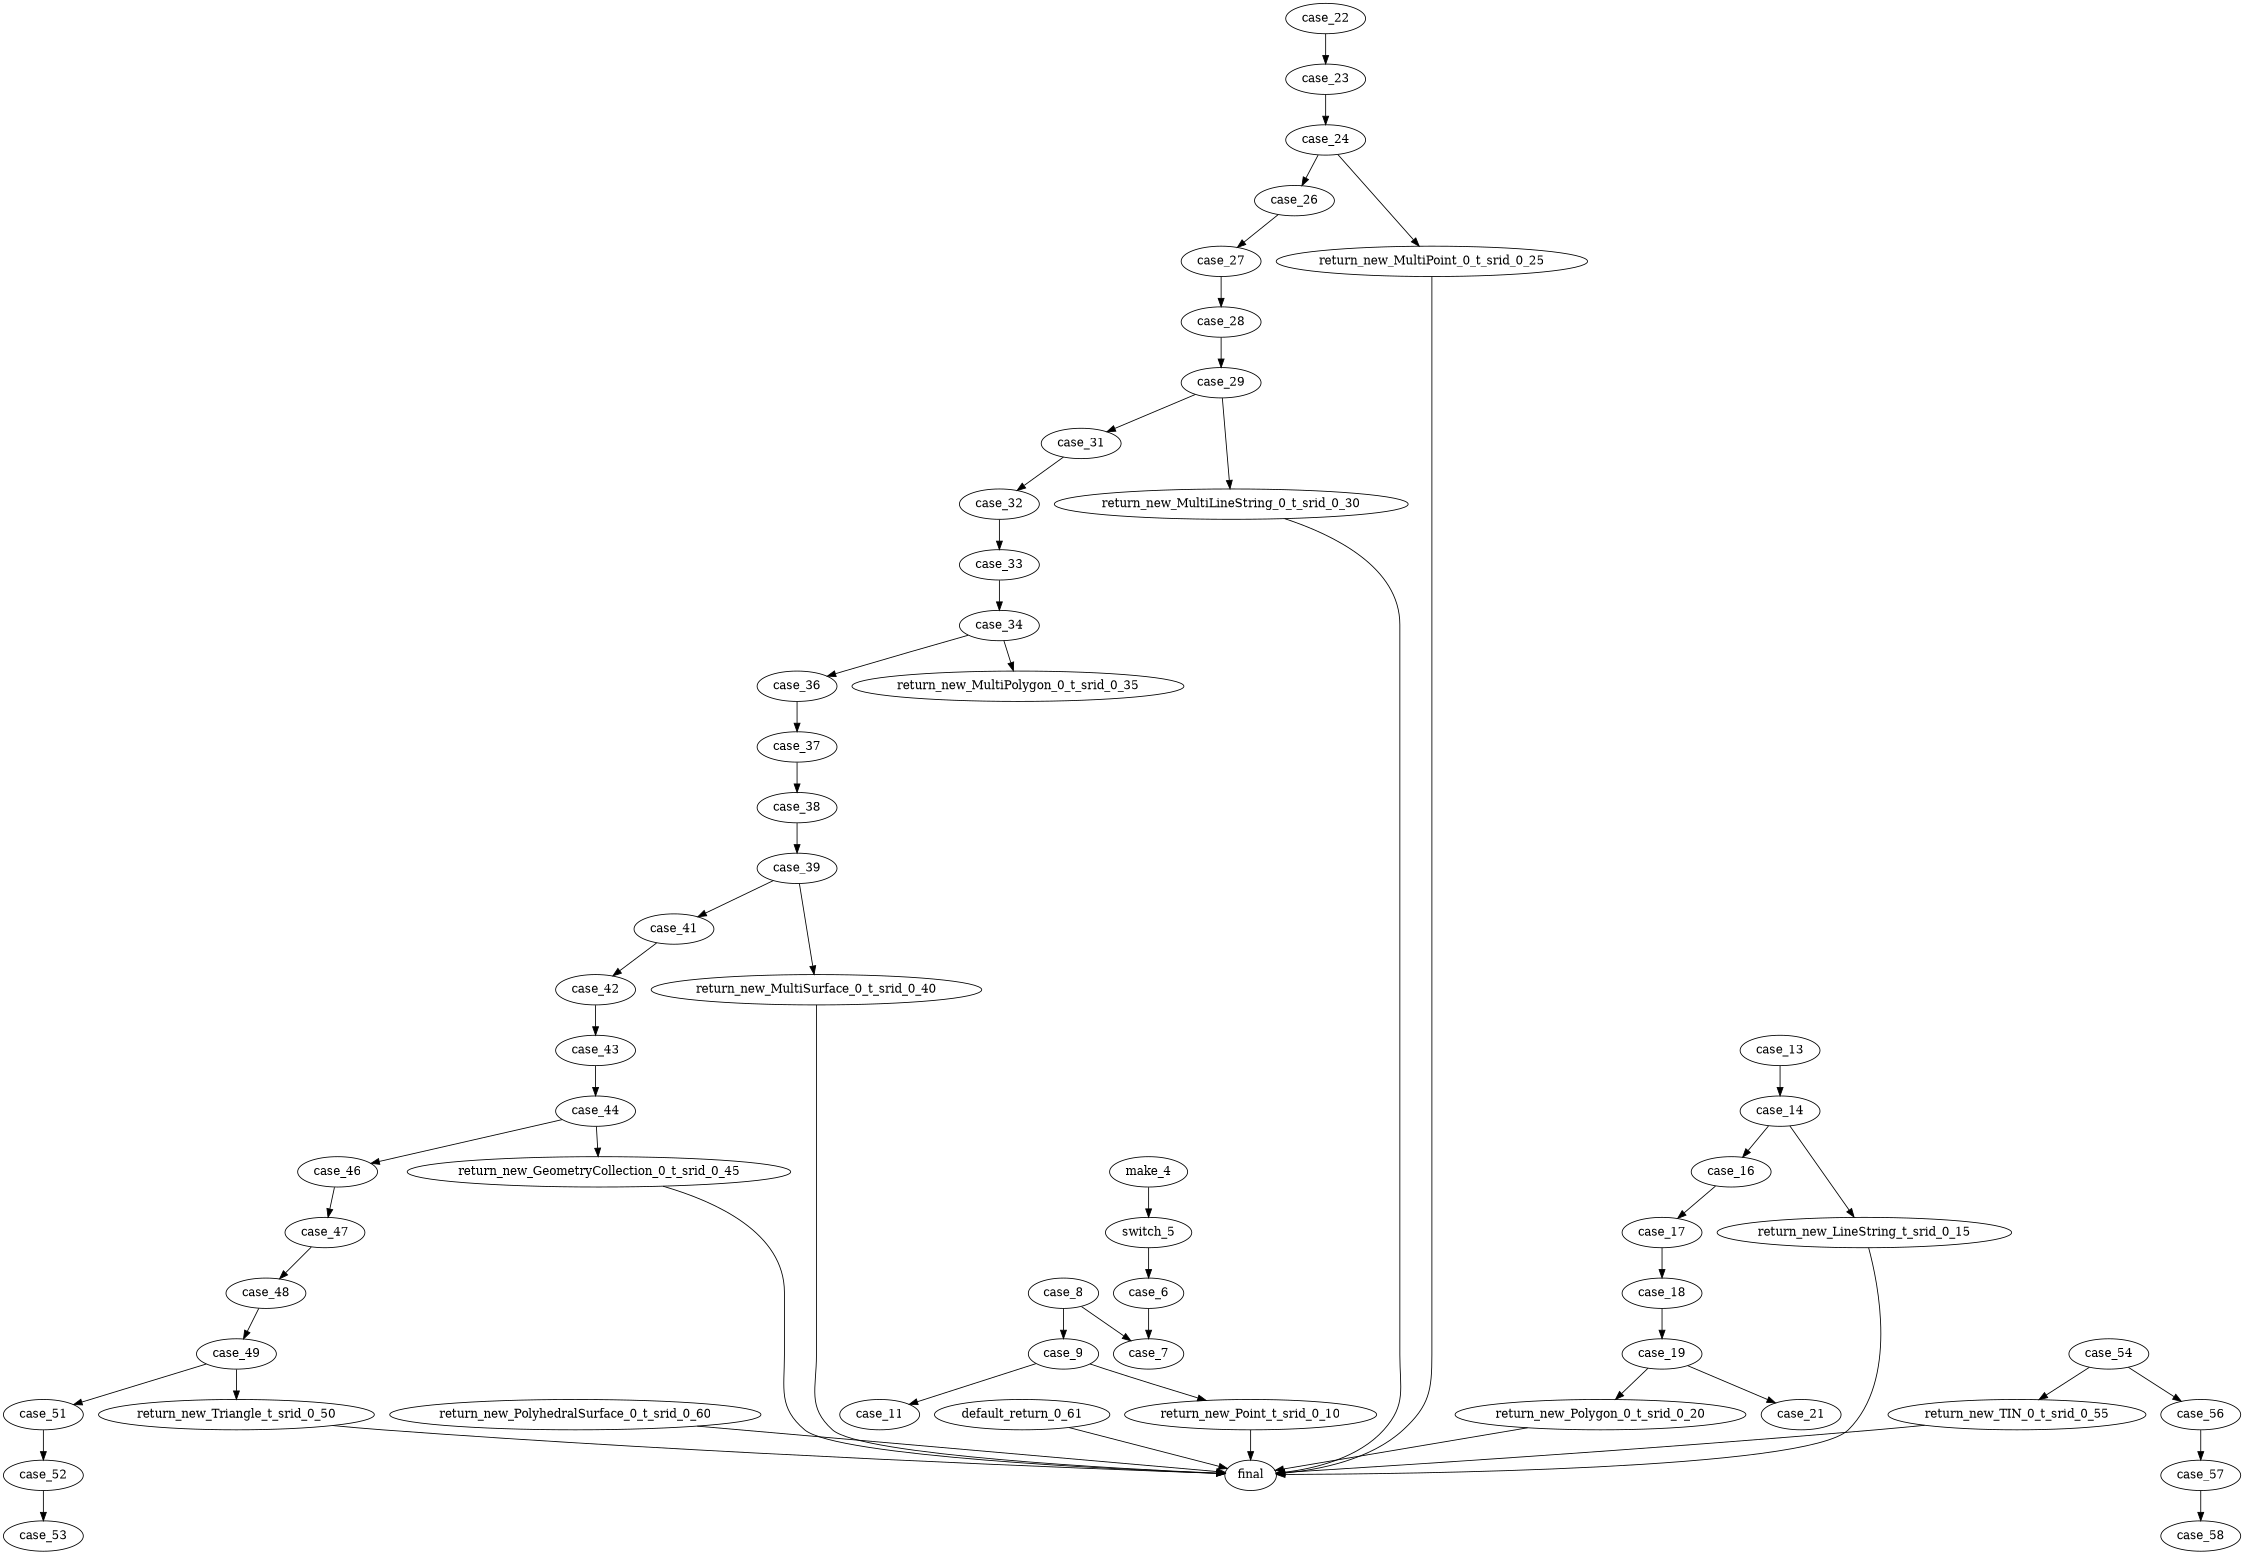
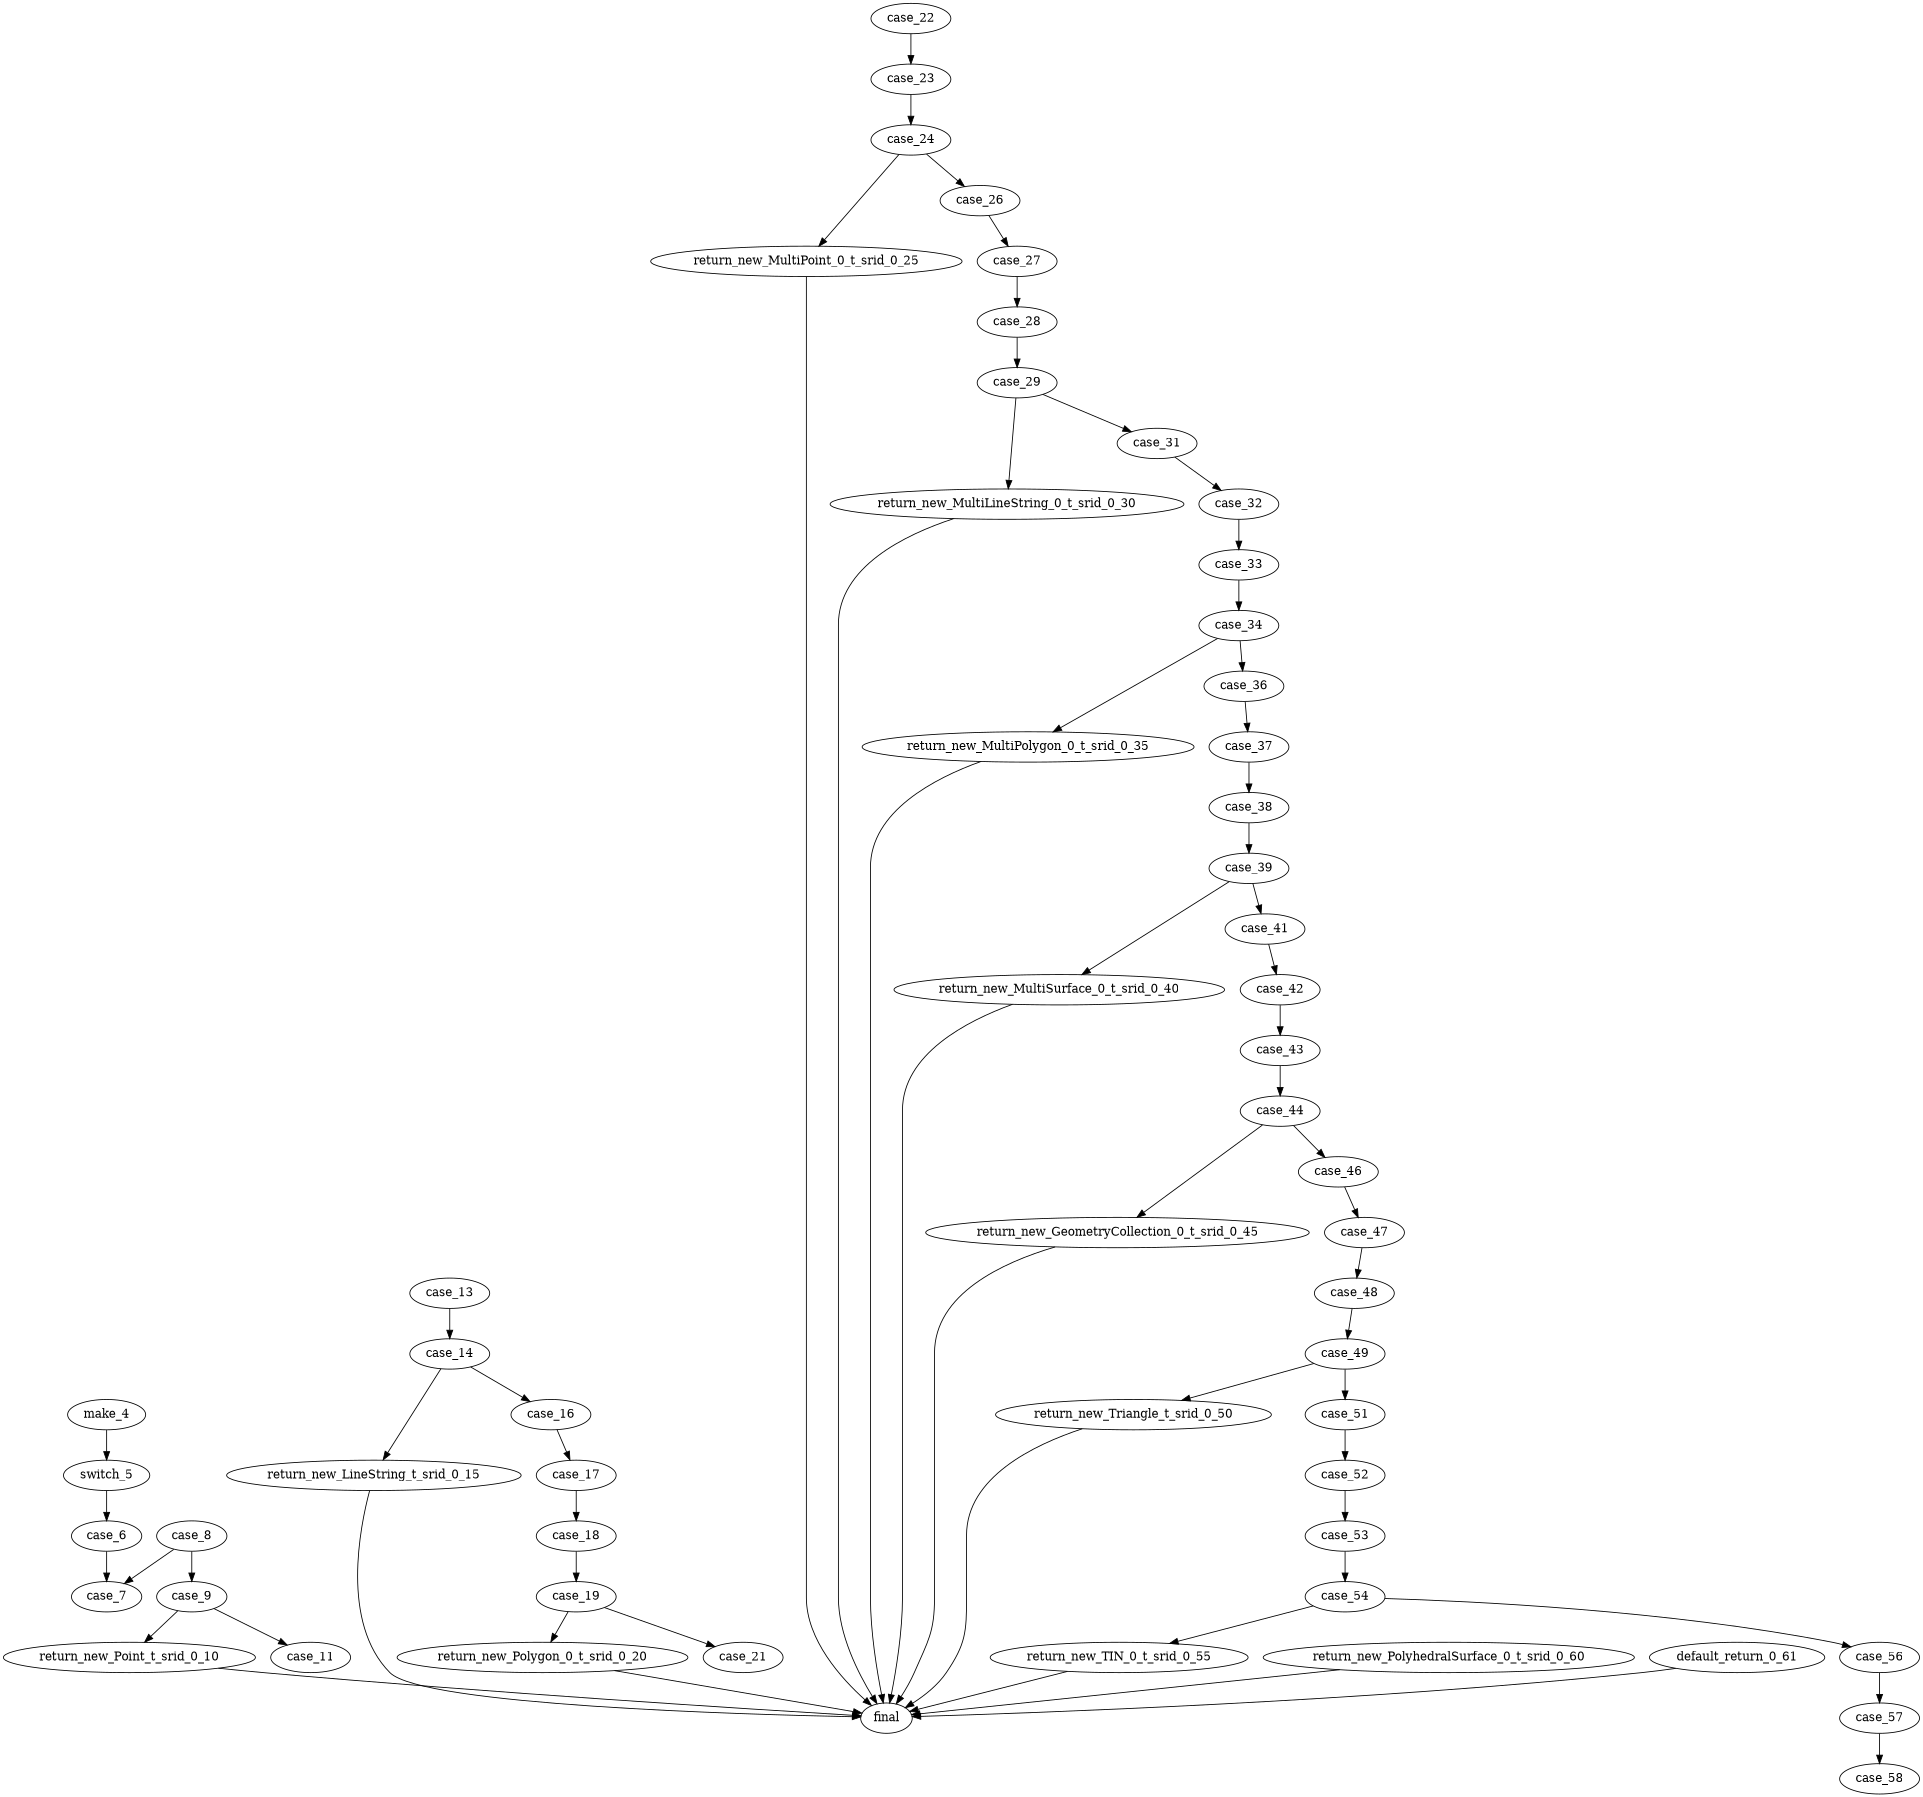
  strict digraph {
    make_4
    switch_5
    case_6
    case_7
    case_8
    case_9
    return_new_Point_t_srid_0_10
    case_11
    final
    case_13
    case_14
    return_new_LineString_t_srid_0_15
    case_16
    case_17
    case_18
    case_19
    return_new_Polygon_0_t_srid_0_20
    case_21
    case_22
    case_23
    case_24
    return_new_MultiPoint_0_t_srid_0_25
    case_26
    case_27
    case_28
    case_29
    return_new_MultiLineString_0_t_srid_0_30
    case_31
    case_32
    case_33
    case_34
    return_new_MultiPolygon_0_t_srid_0_35
    case_36
    case_37
    case_38
    case_39
    return_new_MultiSurface_0_t_srid_0_40
    case_41
    case_42
    case_43
    case_44
    return_new_GeometryCollection_0_t_srid_0_45
    case_46
    case_47
    case_48
    case_49
    return_new_Triangle_t_srid_0_50
    case_51
    case_52
    case_53
    case_54
    return_new_TIN_0_t_srid_0_55
    case_56
    case_57
    case_58
    return_new_PolyhedralSurface_0_t_srid_0_60
    default_return_0_61
    make_4 -> switch_5
    switch_5 -> case_6
    case_6 -> case_7
    case_8 -> case_7
    case_8 -> case_9
    case_9 -> return_new_Point_t_srid_0_10
    case_9 -> case_11
    return_new_Point_t_srid_0_10 -> final
    case_13 -> case_14
    case_14 -> return_new_LineString_t_srid_0_15
    case_14 -> case_16
    return_new_LineString_t_srid_0_15 -> final
    case_16 -> case_17
    case_17 -> case_18
    case_18 -> case_19
    case_19 -> return_new_Polygon_0_t_srid_0_20
    case_19 -> case_21
    return_new_Polygon_0_t_srid_0_20 -> final
    case_22 -> case_23
    case_23 -> case_24
    case_24 -> return_new_MultiPoint_0_t_srid_0_25
    case_24 -> case_26
    return_new_MultiPoint_0_t_srid_0_25 -> final
    case_26 -> case_27
    case_27 -> case_28
    case_28 -> case_29
    case_29 -> return_new_MultiLineString_0_t_srid_0_30
    case_29 -> case_31
    return_new_MultiLineString_0_t_srid_0_30 -> final
    case_31 -> case_32
    case_32 -> case_33
    case_33 -> case_34
    case_34 -> return_new_MultiPolygon_0_t_srid_0_35
    case_34 -> case_36
+   return_new_MultiPolygon_0_t_srid_0_35 -> final
    case_36 -> case_37
    case_37 -> case_38
    case_38 -> case_39
    case_39 -> return_new_MultiSurface_0_t_srid_0_40
    case_39 -> case_41
    return_new_MultiSurface_0_t_srid_0_40 -> final
    case_41 -> case_42
    case_42 -> case_43
    case_43 -> case_44
    case_44 -> return_new_GeometryCollection_0_t_srid_0_45
    case_44 -> case_46
    return_new_GeometryCollection_0_t_srid_0_45 -> final
    case_46 -> case_47
    case_47 -> case_48
    case_48 -> case_49
    case_49 -> return_new_Triangle_t_srid_0_50
    case_49 -> case_51
    return_new_Triangle_t_srid_0_50 -> final
    case_51 -> case_52
    case_52 -> case_53
+   case_53 -> case_54
    case_54 -> return_new_TIN_0_t_srid_0_55
    case_54 -> case_56
    return_new_TIN_0_t_srid_0_55 -> final
    case_56 -> case_57
    case_57 -> case_58
    return_new_PolyhedralSurface_0_t_srid_0_60 -> final
    default_return_0_61 -> final
  }
